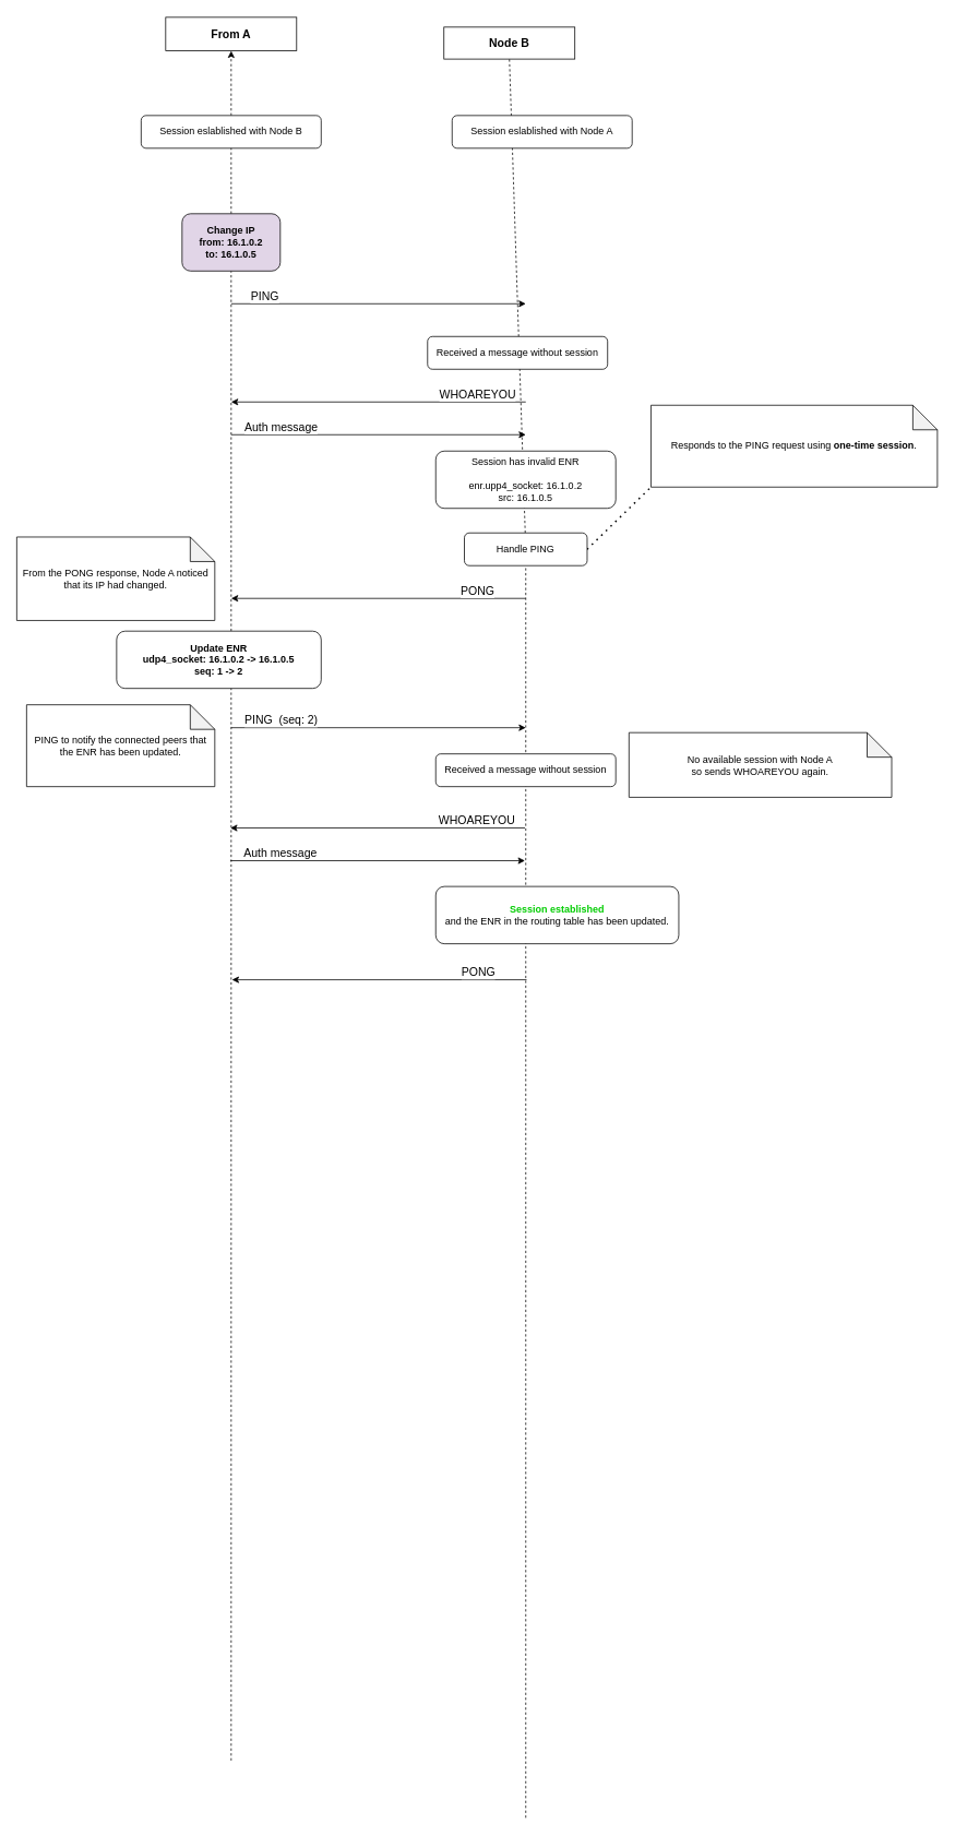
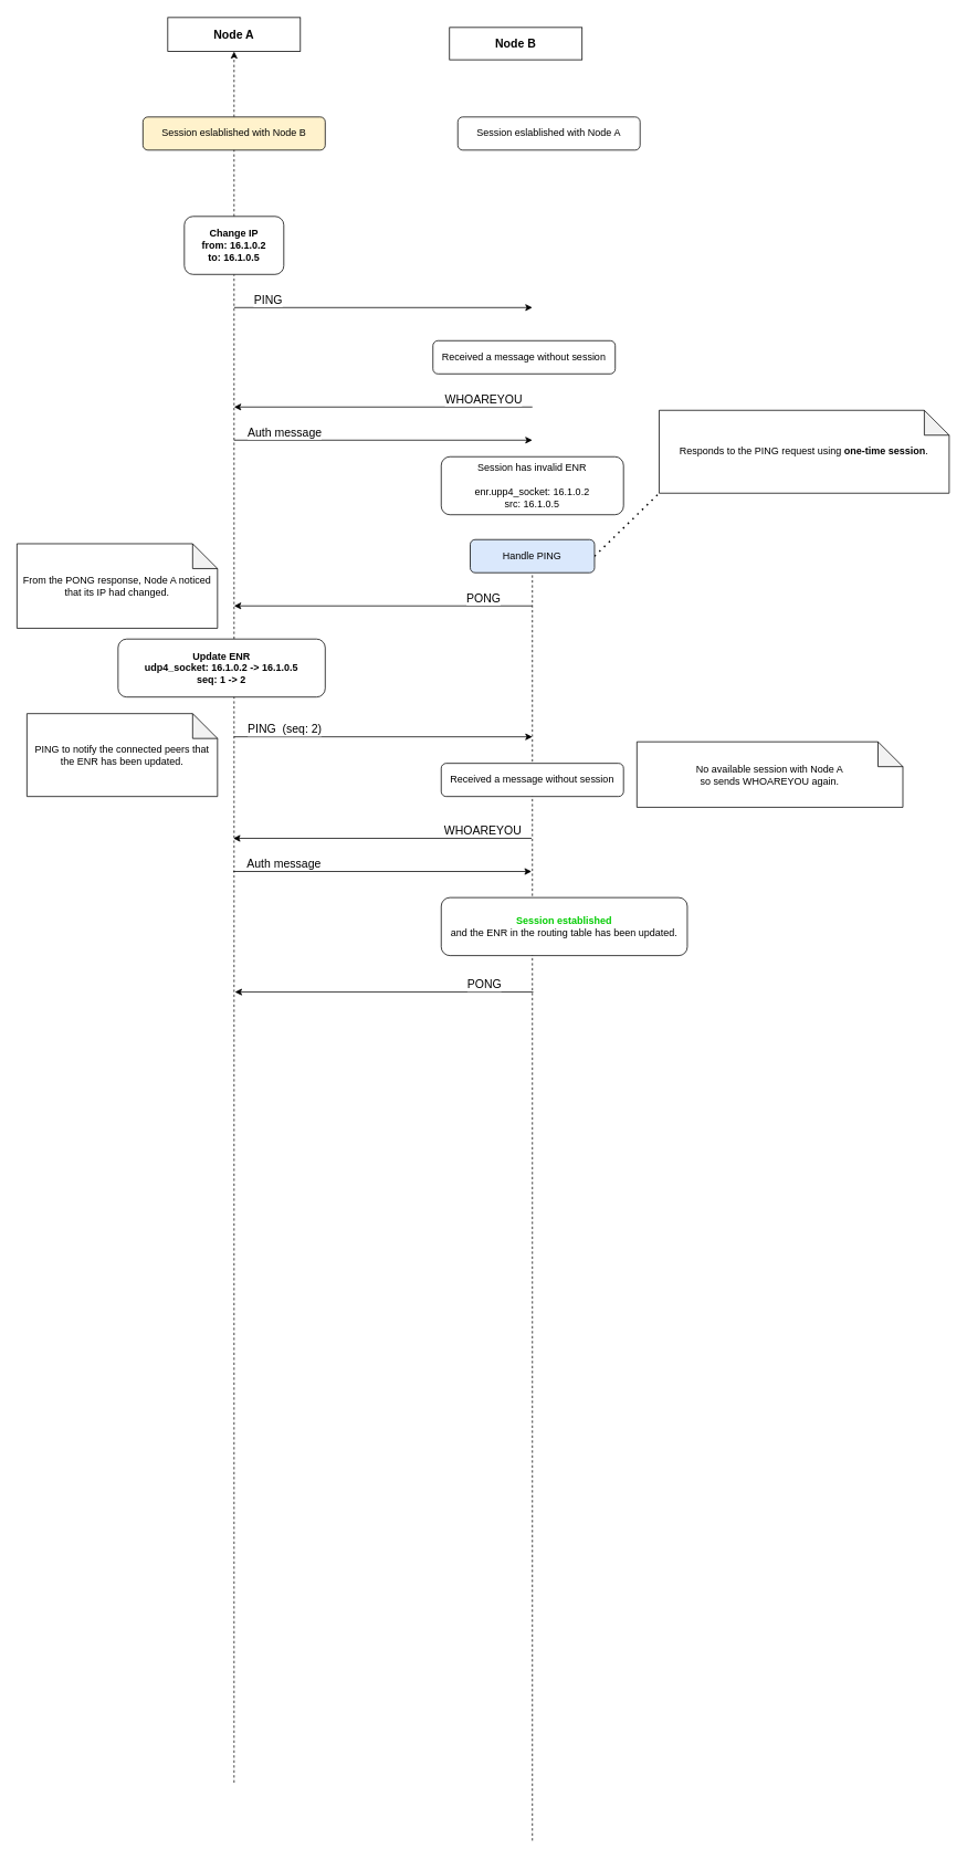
  <mxCell id="0" />
  <mxCell id="1" parent="0" />
- <mxCell id="2" value="From A" style="rounded=0;whiteSpace=wrap;html=1;fontSize=14;fontStyle=1" parent="1" vertex="1"><mxGeometry x="202" y="20" width="160" height="41" as="geometry" /></mxCell>
+ <mxCell id="2" value="Node A" style="rounded=0;whiteSpace=wrap;html=1;fontSize=14;fontStyle=1" parent="1" vertex="1"><mxGeometry x="202" y="20" width="160" height="41" as="geometry" /></mxCell>
  <mxCell id="3" value="Node B" style="rounded=0;whiteSpace=wrap;html=1;fontSize=14;fontStyle=1" parent="1" vertex="1"><mxGeometry x="542" y="32" width="160" height="39" as="geometry" /></mxCell>
  <mxCell id="4" value="" style="endArrow=classic;dashed=1;html=1;fontSize=12;entryX=0.5;entryY=1;entryDx=0;entryDy=0;startArrow=none;" parent="1" source="8" target="2" edge="1"><mxGeometry width="50" height="50" relative="1" as="geometry"><mxPoint x="282" y="2150" as="sourcePoint" /><mxPoint x="732" y="540" as="targetPoint" /></mxGeometry></mxCell>
- <mxCell id="5" value="" style="endArrow=none;dashed=1;html=1;fontSize=12;entryX=0.5;entryY=1;entryDx=0;entryDy=0;startArrow=none;" parent="1" source="18" target="3" edge="1"><mxGeometry width="50" height="50" relative="1" as="geometry"><mxPoint x="642" y="2220" as="sourcePoint" /><mxPoint x="722" y="481" as="targetPoint" /></mxGeometry></mxCell>
  <mxCell id="6" value="" style="endArrow=none;dashed=1;html=1;dashPattern=1 3;strokeWidth=2;fontSize=14;fontColor=#F7FF19;exitX=1;exitY=0.5;exitDx=0;exitDy=0;entryX=0;entryY=1;entryDx=0;entryDy=0;entryPerimeter=0;" parent="1" source="18" target="26" edge="1"><mxGeometry width="50" height="50" relative="1" as="geometry"><mxPoint x="1062" y="560" as="sourcePoint" /><mxPoint x="1142" y="360" as="targetPoint" /></mxGeometry></mxCell>
  <mxCell id="7" value="" style="endArrow=none;dashed=1;html=1;fontSize=12;entryX=0.5;entryY=1;entryDx=0;entryDy=0;" parent="1" target="8" edge="1"><mxGeometry width="50" height="50" relative="1" as="geometry"><mxPoint x="282" y="2150" as="sourcePoint" /><mxPoint x="282" y="341" as="targetPoint" /></mxGeometry></mxCell>
- <mxCell id="8" value="&lt;b&gt;Change IP&lt;br&gt;from: 16.1.0.2&lt;br&gt;to: 16.1.0.5&lt;br&gt;&lt;/b&gt;" style="rounded=1;whiteSpace=wrap;html=1;fillColor=#e1d5e7;" parent="1" vertex="1"><mxGeometry x="222" y="260" width="120" height="70" as="geometry" /></mxCell>
+ <mxCell id="8" value="&lt;b&gt;Change IP&lt;br&gt;from: 16.1.0.2&lt;br&gt;to: 16.1.0.5&lt;br&gt;&lt;/b&gt;" style="rounded=1;whiteSpace=wrap;html=1;" parent="1" vertex="1"><mxGeometry x="222" y="260" width="120" height="70" as="geometry" /></mxCell>
  <mxCell id="9" value="" style="endArrow=classic;html=1;fontSize=18;" parent="1" edge="1"><mxGeometry x="-160" y="-230" width="50" height="50" as="geometry"><mxPoint x="282" y="370" as="sourcePoint" /><mxPoint x="642" y="370" as="targetPoint" /></mxGeometry></mxCell>
  <mxCell id="10" value="PING" style="edgeLabel;html=1;align=center;verticalAlign=middle;resizable=0;points=[];fontSize=14;" parent="9" vertex="1" connectable="0"><mxGeometry relative="1" as="geometry"><mxPoint x="-140" y="-10" as="offset" /></mxGeometry></mxCell>
  <mxCell id="11" value="" style="endArrow=classic;html=1;fontSize=18;" parent="1" edge="1"><mxGeometry x="-150" y="-220" width="50" height="50" as="geometry"><mxPoint x="642" y="490" as="sourcePoint" /><mxPoint x="282" y="490" as="targetPoint" /></mxGeometry></mxCell>
  <mxCell id="12" value="WHOAREYOU" style="edgeLabel;html=1;align=center;verticalAlign=middle;resizable=0;points=[];fontSize=14;" parent="11" vertex="1" connectable="0"><mxGeometry relative="1" as="geometry"><mxPoint x="120" y="-10" as="offset" /></mxGeometry></mxCell>
  <mxCell id="13" value="Received a message without session" style="rounded=1;whiteSpace=wrap;html=1;" parent="1" vertex="1"><mxGeometry x="522" y="410" width="220" height="40" as="geometry" /></mxCell>
  <mxCell id="14" value="" style="endArrow=classic;html=1;fontSize=18;" parent="1" edge="1"><mxGeometry x="-160" y="-70" width="50" height="50" as="geometry"><mxPoint x="282" y="530" as="sourcePoint" /><mxPoint x="642" y="530" as="targetPoint" /></mxGeometry></mxCell>
  <mxCell id="15" value="Auth message" style="edgeLabel;html=1;align=center;verticalAlign=middle;resizable=0;points=[];fontSize=14;" parent="14" vertex="1" connectable="0"><mxGeometry relative="1" as="geometry"><mxPoint x="-120" y="-10" as="offset" /></mxGeometry></mxCell>
  <mxCell id="16" value="Session has invalid ENR&lt;br&gt;&lt;br&gt;enr.upp4_socket: 16.1.0.2&lt;br&gt;src: 16.1.0.5" style="rounded=1;whiteSpace=wrap;html=1;" parent="1" vertex="1"><mxGeometry x="532" y="550" width="220" height="70" as="geometry" /></mxCell>
  <mxCell id="17" value="" style="endArrow=none;dashed=1;html=1;fontSize=12;entryX=0.5;entryY=1;entryDx=0;entryDy=0;" parent="1" target="18" edge="1"><mxGeometry width="50" height="50" relative="1" as="geometry"><mxPoint x="642" y="2220" as="sourcePoint" /><mxPoint x="642" y="341" as="targetPoint" /></mxGeometry></mxCell>
- <mxCell id="18" value="Handle PING" style="rounded=1;whiteSpace=wrap;html=1;" parent="1" vertex="1"><mxGeometry x="567" y="650" width="150" height="40" as="geometry" /></mxCell>
+ <mxCell id="18" value="Handle PING" style="rounded=1;whiteSpace=wrap;html=1;fillColor=#dae8fc;" parent="1" vertex="1"><mxGeometry x="567" y="650" width="150" height="40" as="geometry" /></mxCell>
  <mxCell id="19" value="" style="endArrow=classic;html=1;fontSize=18;" parent="1" edge="1"><mxGeometry x="-150" y="20" width="50" height="50" as="geometry"><mxPoint x="642" y="730" as="sourcePoint" /><mxPoint x="282" y="730" as="targetPoint" /></mxGeometry></mxCell>
  <mxCell id="20" value="PONG" style="edgeLabel;html=1;align=center;verticalAlign=middle;resizable=0;points=[];fontSize=14;" parent="19" vertex="1" connectable="0"><mxGeometry relative="1" as="geometry"><mxPoint x="120" y="-10" as="offset" /></mxGeometry></mxCell>
  <mxCell id="21" value="&lt;b&gt;Update ENR&lt;br&gt;udp4_socket: 16.1.0.2 -&amp;gt; 16.1.0.5&lt;br&gt;seq: 1 -&amp;gt; 2&lt;br&gt;&lt;/b&gt;" style="rounded=1;whiteSpace=wrap;html=1;" parent="1" vertex="1"><mxGeometry x="142" y="770" width="250" height="70" as="geometry" /></mxCell>
  <mxCell id="22" value="" style="endArrow=classic;html=1;fontSize=18;" parent="1" edge="1"><mxGeometry x="-160" y="288" width="50" height="50" as="geometry"><mxPoint x="282" y="888" as="sourcePoint" /><mxPoint x="642" y="888" as="targetPoint" /></mxGeometry></mxCell>
  <mxCell id="23" value="PING&amp;nbsp; (seq: 2)" style="edgeLabel;html=1;align=center;verticalAlign=middle;resizable=0;points=[];fontSize=14;" parent="22" vertex="1" connectable="0"><mxGeometry relative="1" as="geometry"><mxPoint x="-120" y="-10" as="offset" /></mxGeometry></mxCell>
  <mxCell id="24" value="Session eslablished with Node A" style="rounded=1;whiteSpace=wrap;html=1;" parent="1" vertex="1"><mxGeometry x="552" y="140" width="220" height="40" as="geometry" /></mxCell>
- <mxCell id="25" value="Session eslablished with Node B" style="rounded=1;whiteSpace=wrap;html=1;" parent="1" vertex="1"><mxGeometry x="172" y="140" width="220" height="40" as="geometry" /></mxCell>
+ <mxCell id="25" value="Session eslablished with Node B" style="rounded=1;whiteSpace=wrap;html=1;fillColor=#fff2cc;" parent="1" vertex="1"><mxGeometry x="172" y="140" width="220" height="40" as="geometry" /></mxCell>
  <mxCell id="26" value="Responds to the PING request using &lt;b&gt;one-time session&lt;/b&gt;." style="shape=note;whiteSpace=wrap;html=1;backgroundOutline=1;darkOpacity=0.05;" parent="1" vertex="1"><mxGeometry x="795" y="494" width="350" height="100" as="geometry" /></mxCell>
  <mxCell id="27" value="PING to notify the connected peers that the ENR has been updated." style="shape=note;whiteSpace=wrap;html=1;backgroundOutline=1;darkOpacity=0.05;" parent="1" vertex="1"><mxGeometry x="32" y="860" width="230" height="100" as="geometry" /></mxCell>
  <mxCell id="28" value="No available session with Node A&lt;br&gt;so sends WHOAREYOU again." style="shape=note;whiteSpace=wrap;html=1;backgroundOutline=1;darkOpacity=0.05;" parent="1" vertex="1"><mxGeometry x="768.14" y="894" width="321" height="79" as="geometry" /></mxCell>
  <mxCell id="29" value="From the PONG response, Node A noticed that its IP had changed." style="shape=note;whiteSpace=wrap;html=1;backgroundOutline=1;darkOpacity=0.05;" parent="1" vertex="1"><mxGeometry x="20" y="655" width="242" height="102" as="geometry" /></mxCell>
  <mxCell id="30" value="Received a message without session" style="rounded=1;whiteSpace=wrap;html=1;" vertex="1" parent="1"><mxGeometry x="532" y="920" width="220" height="40" as="geometry" /></mxCell>
  <mxCell id="31" value="" style="endArrow=classic;html=1;fontSize=18;" edge="1" parent="1"><mxGeometry x="-151" y="300.5" width="50" height="50" as="geometry"><mxPoint x="641" y="1010.5" as="sourcePoint" /><mxPoint x="281" y="1010.5" as="targetPoint" /></mxGeometry></mxCell>
  <mxCell id="32" value="WHOAREYOU" style="edgeLabel;html=1;align=center;verticalAlign=middle;resizable=0;points=[];fontSize=14;" vertex="1" connectable="0" parent="31"><mxGeometry relative="1" as="geometry"><mxPoint x="120" y="-10" as="offset" /></mxGeometry></mxCell>
  <mxCell id="33" value="" style="endArrow=classic;html=1;fontSize=18;" edge="1" parent="1"><mxGeometry x="-161" y="450.5" width="50" height="50" as="geometry"><mxPoint x="281" y="1050.5" as="sourcePoint" /><mxPoint x="641" y="1050.5" as="targetPoint" /></mxGeometry></mxCell>
  <mxCell id="34" value="Auth message" style="edgeLabel;html=1;align=center;verticalAlign=middle;resizable=0;points=[];fontSize=14;" vertex="1" connectable="0" parent="33"><mxGeometry relative="1" as="geometry"><mxPoint x="-120" y="-10" as="offset" /></mxGeometry></mxCell>
  <mxCell id="35" value="&lt;b style=&quot;&quot;&gt;&lt;font color=&quot;#00cc00&quot;&gt;Session established&lt;/font&gt;&lt;/b&gt;&lt;br&gt;and the ENR in the routing table has been updated." style="rounded=1;whiteSpace=wrap;html=1;" vertex="1" parent="1"><mxGeometry x="532" y="1082" width="297" height="70" as="geometry" /></mxCell>
  <mxCell id="36" value="" style="endArrow=classic;html=1;fontSize=18;" edge="1" parent="1"><mxGeometry x="-149" y="486" width="50" height="50" as="geometry"><mxPoint x="643" y="1196" as="sourcePoint" /><mxPoint x="283" y="1196" as="targetPoint" /></mxGeometry></mxCell>
  <mxCell id="37" value="PONG" style="edgeLabel;html=1;align=center;verticalAlign=middle;resizable=0;points=[];fontSize=14;" vertex="1" connectable="0" parent="36"><mxGeometry relative="1" as="geometry"><mxPoint x="120" y="-10" as="offset" /></mxGeometry></mxCell>
